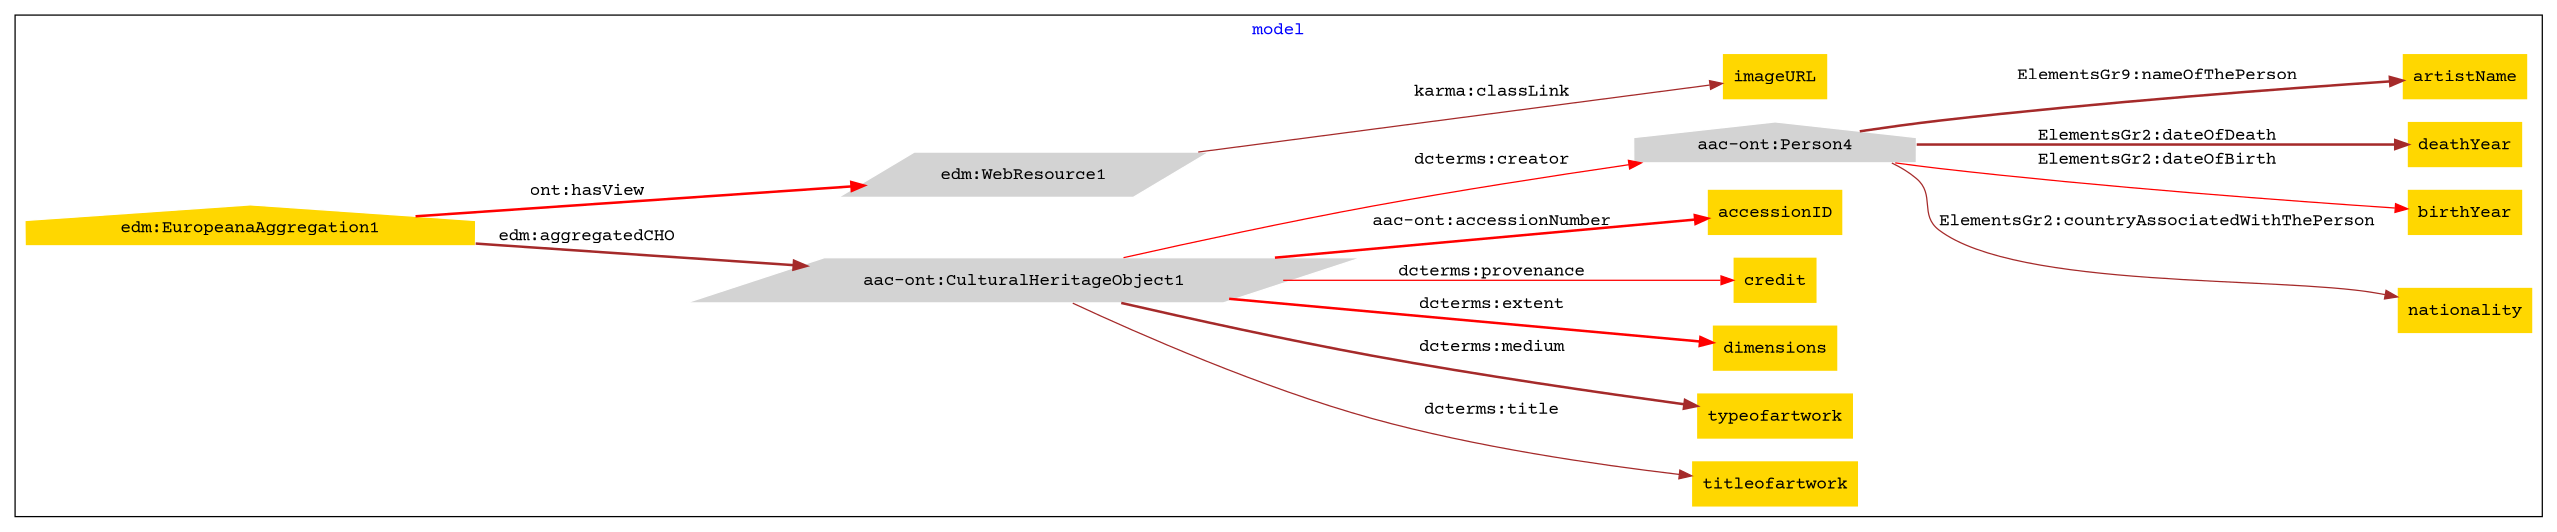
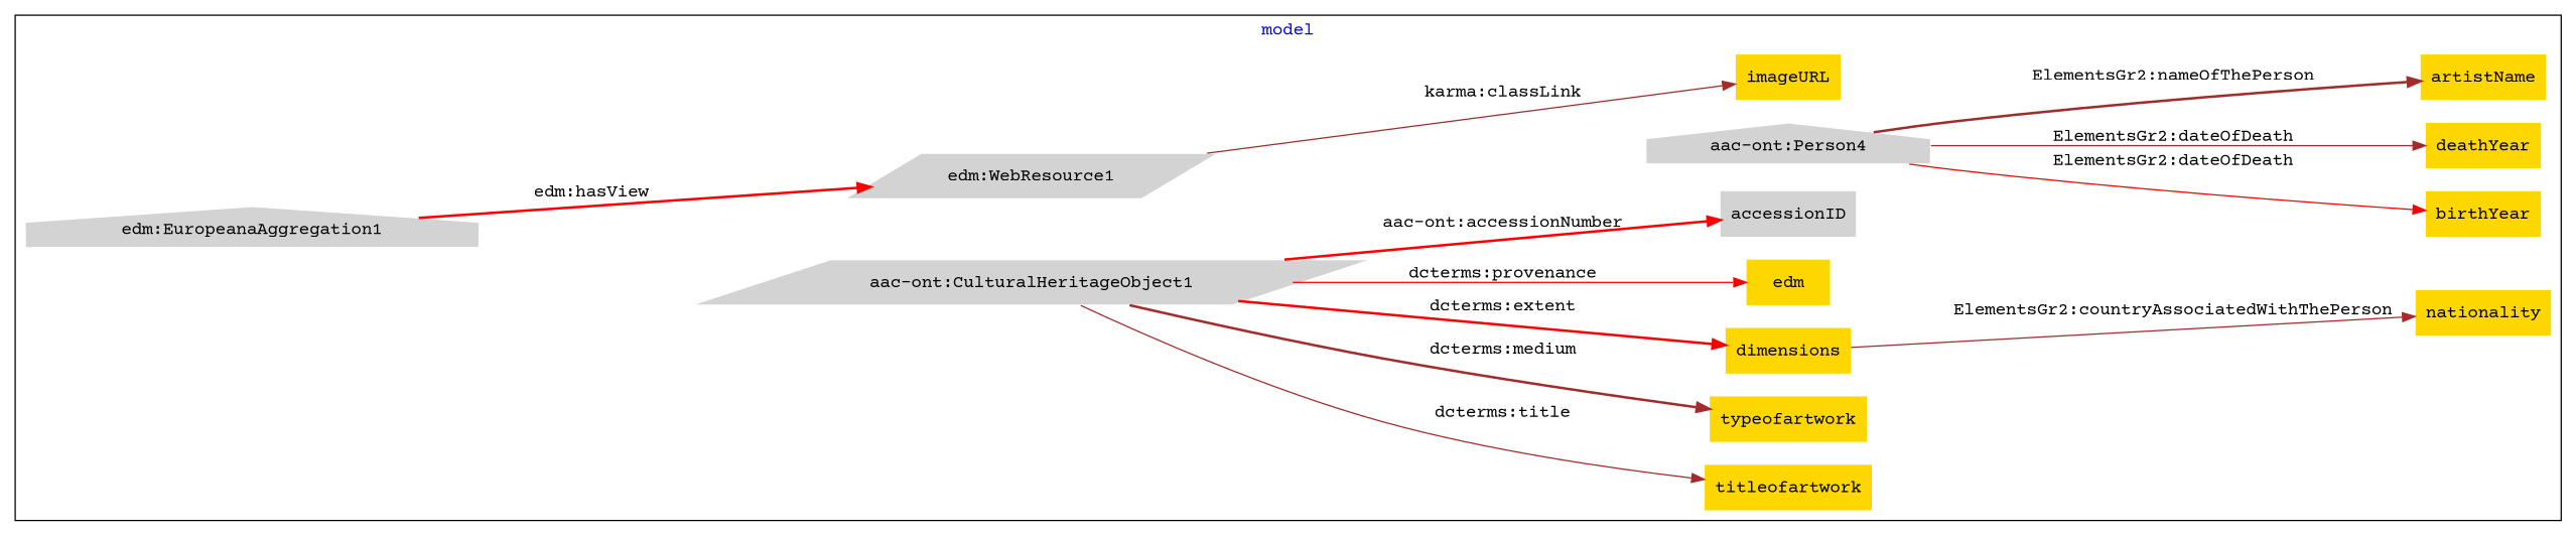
  digraph {
    fontcolor=blue
    fontname="Courier Prime"
    rankdir=LR
    remincross=true
    node [fillcolor=gold fontname="Courier Prime" shape=plaintext style=filled]
    edge [color=brown fontcolor=black fontname="Courier Prime" style=solid]
    n1 [color=white fillcolor=lightgray label="aac-ont:Person4" shape=house]
    n2 [label=artistName]
    n3 [label=nationality]
    n4 [label=birthYear]
    n5 [label=deathYear]
    n6 [color=white fillcolor=lightgray label="aac-ont:CulturalHeritageObject1" shape=parallelogram]
    n7 [label=titleofartwork]
    n8 [label=typeofartwork]
    n9 [label=dimensions]
-   n10 [label=credit]
-   n11 [label=accessionID]
+   n10 [label=edm]
+   n11 [fillcolor=lightgray label=accessionID]
    n12 [color=white fillcolor=lightgray label="edm:WebResource1" shape=parallelogram]
    n13 [label=imageURL]
-   n14 [color=white label="edm:EuropeanaAggregation1" shape=house]
+   n14 [color=white fillcolor=lightgray label="edm:EuropeanaAggregation1" shape=house]
    subgraph cluster_1 {
      label=model
      n1
      n2
      n3
      n4
      n5
      n6
      n7
      n8
      n9
      n10
      n11
      n12
      n13
      n14
    }
-   n1 -> n2 [label="ElementsGr9:nameOfThePerson" style=bold]
-   n1 -> n3 [label="ElementsGr2:countryAssociatedWithThePerson"]
-   n1 -> n4 [color=red label="ElementsGr2:dateOfBirth"]
-   n1 -> n5 [label="ElementsGr2:dateOfDeath" style=bold]
-   n6 -> n1 [color=red label="dcterms:creator"]
+   n1 -> n2 [label="ElementsGr2:nameOfThePerson" style=bold]
+   n9 -> n3 [label="ElementsGr2:countryAssociatedWithThePerson"]
+   n1 -> n4 [color=red label="ElementsGr2:dateOfDeath"]
+   n1 -> n5 [label="ElementsGr2:dateOfDeath"]
    n6 -> n7 [label="dcterms:title"]
    n6 -> n8 [label="dcterms:medium" style=bold]
    n6 -> n9 [color=red label="dcterms:extent" style=bold]
    n6 -> n10 [color=red label="dcterms:provenance"]
    n6 -> n11 [color=red label="aac-ont:accessionNumber" style=bold]
    n12 -> n13 [label="karma:classLink"]
-   n14 -> n6 [label="edm:aggregatedCHO" style=bold]
-   n14 -> n12 [color=red label="ont:hasView" style=bold]
+   n14 -> n12 [color=red label="edm:hasView" style=bold]
  }
